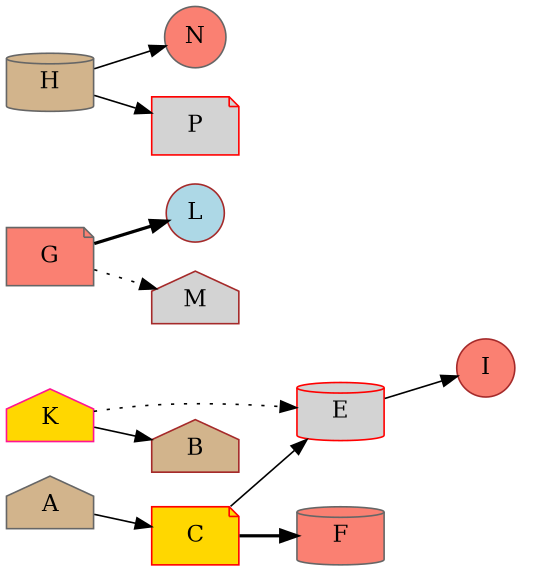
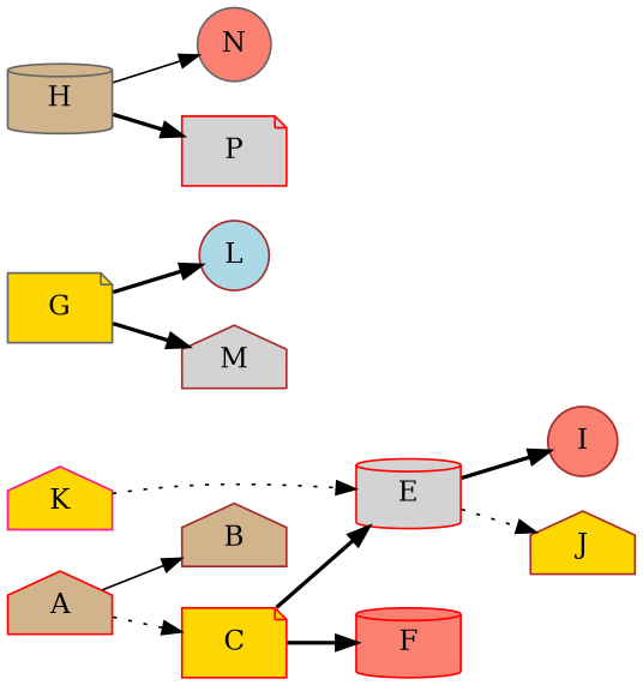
  digraph {
    rankdir=LR
    node [color=brown fillcolor=salmon shape=house style=filled]
    edge [style=solid]
    B [fillcolor=tan]
    C [color=red fillcolor=gold shape=note]
    E [color=red fillcolor=lightgrey shape=cylinder]
-   F [color=gray40 shape=cylinder]
+   F [color=red shape=cylinder]
    I [shape=circle]
+   J [fillcolor=gold]
    K [color=deeppink fillcolor=gold]
    L [fillcolor=lightblue shape=circle]
    M [fillcolor=lightgrey]
-   G [color=gray40 shape=note]
+   G [color=gray40 fillcolor=gold shape=note]
    H [color=gray40 fillcolor=tan shape=cylinder]
    N [color=gray40 shape=circle]
    P [color=red fillcolor=lightgrey shape=note]
-   A [color=gray40 fillcolor=tan]
-   C -> E
+   A [color=red fillcolor=tan]
+   C -> E [style=bold]
    C -> F [style=bold]
-   E -> I
+   E -> I [style=bold]
+   E -> J [style=dotted]
    K -> E [style=dotted]
    G -> L [style=bold]
-   G -> M [style=dotted]
+   G -> M [style=bold]
    H -> N
-   H -> P
-   K -> B
-   A -> C
+   H -> P [style=bold]
+   A -> B
+   A -> C [style=dotted]
  }
